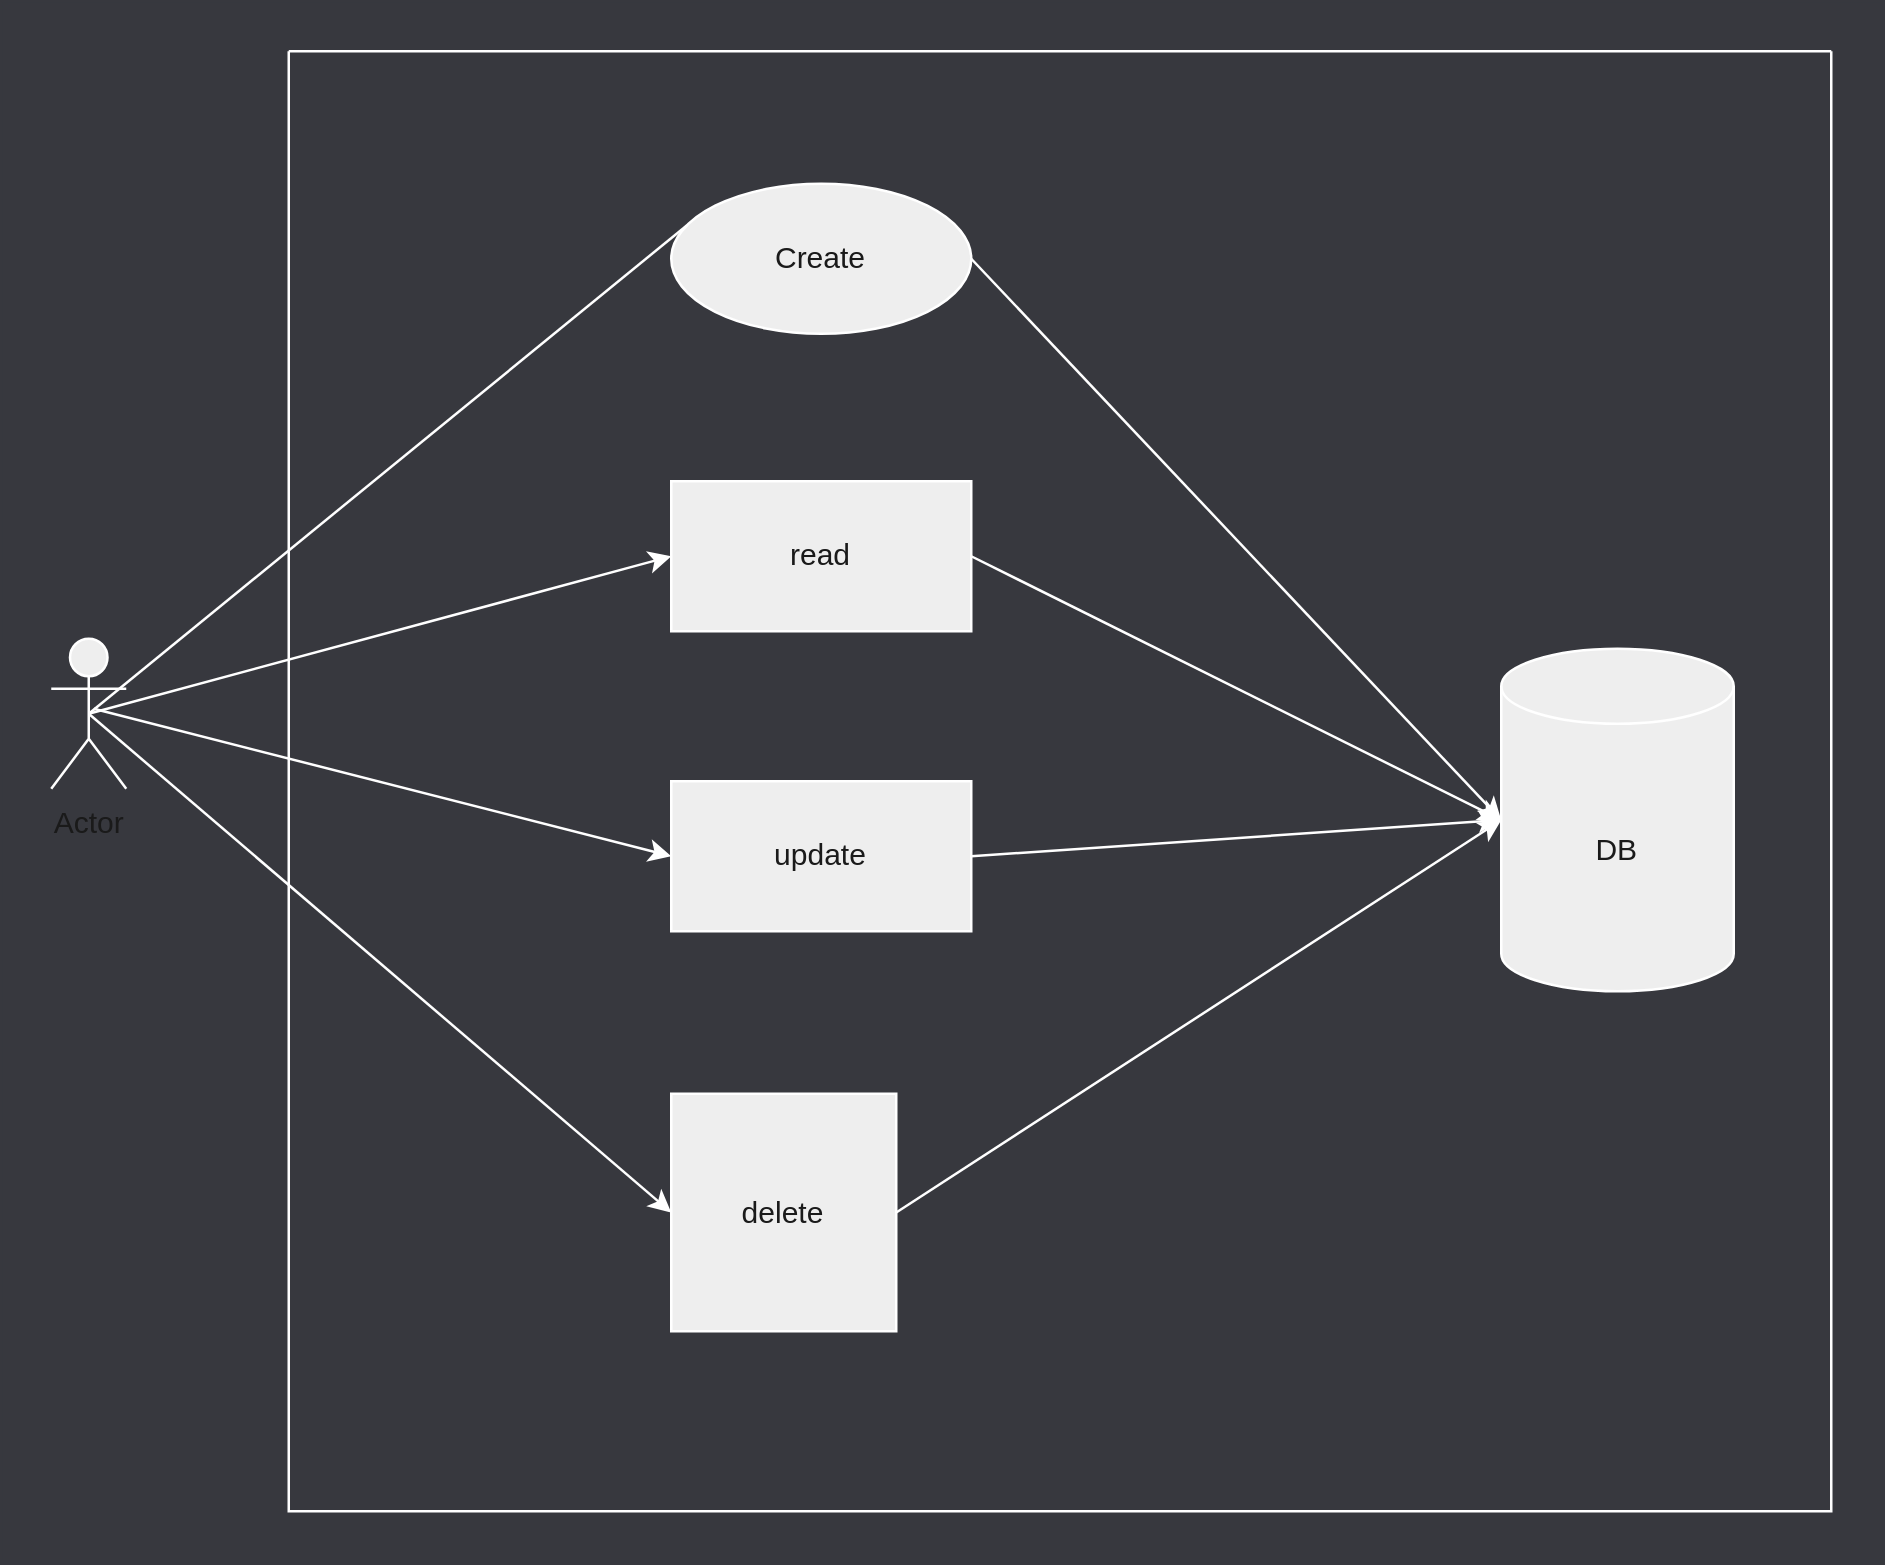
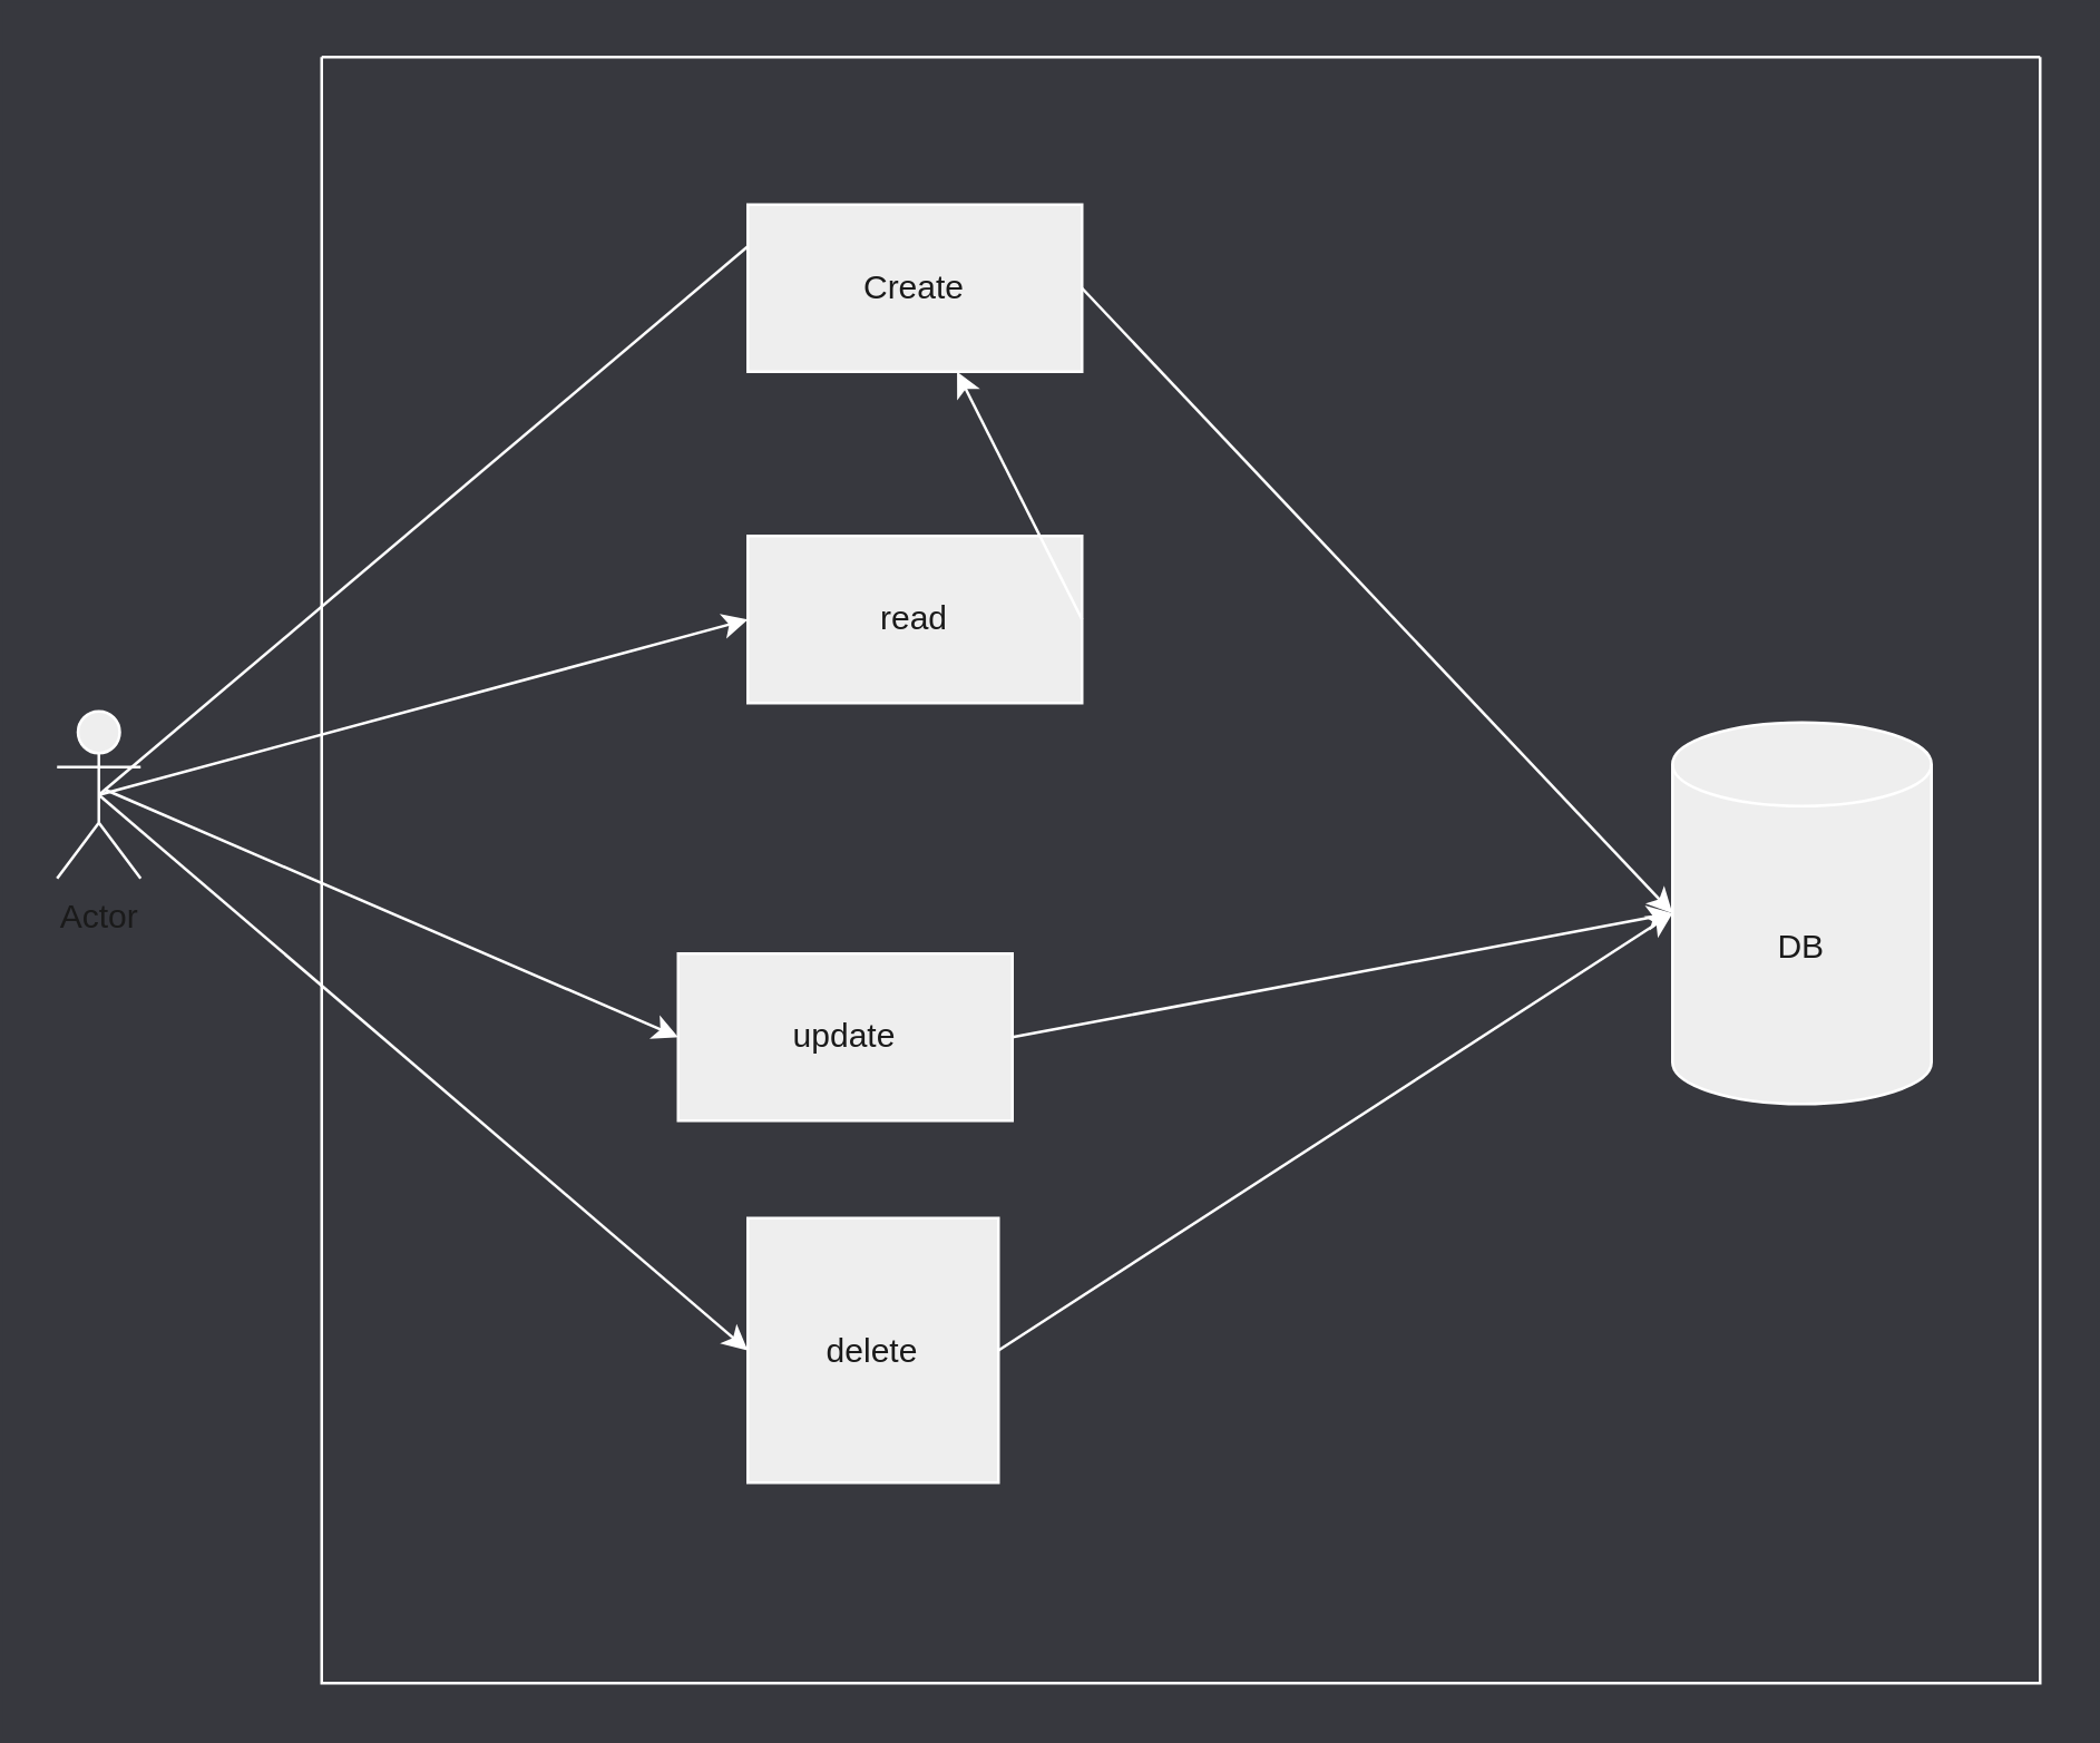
  <mxCell id="0" />
  <mxCell id="1" parent="0" />
  <mxCell id="2" value="Actor" style="shape=umlActor;verticalLabelPosition=bottom;verticalAlign=top;html=1;outlineConnect=0;rounded=0;sketch=0;fontColor=#1A1A1A;strokeColor=#FFFFFF;fillColor=#EEEEEE;" vertex="1" parent="1"><mxGeometry x="20" y="255" width="30" height="60" as="geometry" /></mxCell>
  <mxCell id="3" value="" style="swimlane;startSize=0;rounded=0;sketch=0;fontColor=#1A1A1A;strokeColor=#FFFFFF;fillColor=#EEEEEE;" vertex="1" parent="1"><mxGeometry x="115" y="20" width="617" height="584" as="geometry"><mxRectangle x="159" y="18" width="50" height="44" as="alternateBounds" /></mxGeometry></mxCell>
- <mxCell id="4" value="Create" style="ellipse;whiteSpace=wrap;html=1;sketch=0;fontColor=#1A1A1A;strokeColor=#FFFFFF;fillColor=#EEEEEE;" vertex="1" parent="3"><mxGeometry x="153" y="53" width="120" height="60" as="geometry" /></mxCell>
+ <mxCell id="4" value="Create" style="rounded=0;whiteSpace=wrap;html=1;sketch=0;fontColor=#1A1A1A;strokeColor=#FFFFFF;fillColor=#EEEEEE;" vertex="1" parent="3"><mxGeometry x="153" y="53" width="120" height="60" as="geometry" /></mxCell>
  <mxCell id="5" value="read" style="rounded=0;whiteSpace=wrap;html=1;sketch=0;fontColor=#1A1A1A;strokeColor=#FFFFFF;fillColor=#EEEEEE;" vertex="1" parent="3"><mxGeometry x="153" y="172" width="120" height="60" as="geometry" /></mxCell>
- <mxCell id="6" value="update" style="rounded=0;whiteSpace=wrap;html=1;sketch=0;fontColor=#1A1A1A;strokeColor=#FFFFFF;fillColor=#EEEEEE;" vertex="1" parent="3"><mxGeometry x="153" y="292" width="120" height="60" as="geometry" /></mxCell>
+ <mxCell id="6" value="update" style="rounded=0;whiteSpace=wrap;html=1;sketch=0;fontColor=#1A1A1A;strokeColor=#FFFFFF;fillColor=#EEEEEE;" vertex="1" parent="3"><mxGeometry x="128" y="322" width="120" height="60" as="geometry" /></mxCell>
  <mxCell id="7" value="delete" style="rounded=0;whiteSpace=wrap;html=1;sketch=0;fontColor=#1A1A1A;strokeColor=#FFFFFF;fillColor=#EEEEEE;" vertex="1" parent="3"><mxGeometry x="153" y="417" width="90" height="95" as="geometry" /></mxCell>
  <mxCell id="8" value="DB" style="shape=cylinder3;whiteSpace=wrap;html=1;boundedLbl=1;backgroundOutline=1;size=15;rounded=0;sketch=0;fontColor=#1A1A1A;strokeColor=#FFFFFF;fillColor=#EEEEEE;" vertex="1" parent="3"><mxGeometry x="485" y="239" width="93" height="137" as="geometry" /></mxCell>
  <mxCell id="9" value="" style="endArrow=classic;startArrow=none;html=1;rounded=1;sketch=0;fontColor=#FFFFFF;strokeColor=#FFFFFF;curved=0;exitX=1;exitY=0.5;exitDx=0;exitDy=0;entryX=0;entryY=0.5;entryDx=0;entryDy=0;entryPerimeter=0;startFill=0;" edge="1" parent="3" source="4" target="8"><mxGeometry width="50" height="50" relative="1" as="geometry"><mxPoint x="347" y="136" as="sourcePoint" /><mxPoint x="397" y="86" as="targetPoint" /></mxGeometry></mxCell>
- <mxCell id="10" value="" style="endArrow=classic;startArrow=none;html=1;rounded=1;sketch=0;fontColor=#FFFFFF;strokeColor=#FFFFFF;curved=0;entryX=0;entryY=0.5;entryDx=0;entryDy=0;entryPerimeter=0;startFill=0;exitX=1;exitY=0.5;exitDx=0;exitDy=0;" edge="1" parent="3" source="5" target="8"><mxGeometry width="50" height="50" relative="1" as="geometry"><mxPoint x="278" y="203" as="sourcePoint" /><mxPoint x="485.0" y="372.5" as="targetPoint" /></mxGeometry></mxCell>
+ <mxCell id="10" value="" style="endArrow=classic;startArrow=none;html=1;rounded=1;sketch=0;fontColor=#FFFFFF;strokeColor=#FFFFFF;curved=0;startFill=0;exitX=1;exitY=0.5;exitDx=0;exitDy=0;" edge="1" parent="3" source="5" target="4"><mxGeometry width="50" height="50" relative="1" as="geometry"><mxPoint x="278" y="203" as="sourcePoint" /><mxPoint x="485.0" y="372.5" as="targetPoint" /></mxGeometry></mxCell>
  <mxCell id="11" value="" style="endArrow=classic;startArrow=none;html=1;rounded=1;sketch=0;fontColor=#FFFFFF;strokeColor=#FFFFFF;curved=0;exitX=1;exitY=0.5;exitDx=0;exitDy=0;entryX=0;entryY=0.5;entryDx=0;entryDy=0;entryPerimeter=0;startFill=0;" edge="1" parent="3" source="7" target="8"><mxGeometry width="50" height="50" relative="1" as="geometry"><mxPoint x="282" y="426" as="sourcePoint" /><mxPoint x="494.0" y="595.5" as="targetPoint" /></mxGeometry></mxCell>
  <mxCell id="12" value="" style="endArrow=classic;startArrow=none;html=1;rounded=1;sketch=0;fontColor=#FFFFFF;strokeColor=#FFFFFF;curved=0;entryX=0;entryY=0.5;entryDx=0;entryDy=0;entryPerimeter=0;startFill=0;exitX=1;exitY=0.5;exitDx=0;exitDy=0;" edge="1" parent="3" source="6" target="8"><mxGeometry width="50" height="50" relative="1" as="geometry"><mxPoint x="283" y="212" as="sourcePoint" /><mxPoint x="495" y="262.5" as="targetPoint" /></mxGeometry></mxCell>
  <mxCell id="13" value="" style="endArrow=none;html=1;rounded=1;sketch=0;fontColor=#FFFFFF;strokeColor=#FFFFFF;curved=0;exitX=0.5;exitY=0.5;exitDx=0;exitDy=0;exitPerimeter=0;entryX=0;entryY=0.25;entryDx=0;entryDy=0;" edge="1" parent="1" source="2" target="4"><mxGeometry width="50" height="50" relative="1" as="geometry"><mxPoint x="44" y="273" as="sourcePoint" /><mxPoint x="94" y="223" as="targetPoint" /></mxGeometry></mxCell>
  <mxCell id="14" value="" style="endArrow=classic;html=1;rounded=1;sketch=0;fontColor=#FFFFFF;strokeColor=#FFFFFF;curved=0;exitX=0.5;exitY=0.5;exitDx=0;exitDy=0;exitPerimeter=0;entryX=0;entryY=0.5;entryDx=0;entryDy=0;" edge="1" parent="1" source="2" target="7"><mxGeometry width="50" height="50" relative="1" as="geometry"><mxPoint x="45" y="295" as="sourcePoint" /><mxPoint x="278" y="98" as="targetPoint" /></mxGeometry></mxCell>
  <mxCell id="15" value="" style="endArrow=classic;html=1;rounded=1;sketch=0;fontColor=#FFFFFF;strokeColor=#FFFFFF;curved=0;entryX=0;entryY=0.5;entryDx=0;entryDy=0;" edge="1" parent="1" target="6"><mxGeometry width="50" height="50" relative="1" as="geometry"><mxPoint x="37" y="283" as="sourcePoint" /><mxPoint x="288" y="108" as="targetPoint" /></mxGeometry></mxCell>
  <mxCell id="16" value="" style="endArrow=classic;html=1;rounded=1;sketch=0;fontColor=#FFFFFF;strokeColor=#FFFFFF;curved=0;exitX=0.5;exitY=0.5;exitDx=0;exitDy=0;exitPerimeter=0;entryX=0;entryY=0.5;entryDx=0;entryDy=0;" edge="1" parent="1" source="2" target="5"><mxGeometry width="50" height="50" relative="1" as="geometry"><mxPoint x="65" y="315" as="sourcePoint" /><mxPoint x="298" y="118" as="targetPoint" /></mxGeometry></mxCell>
